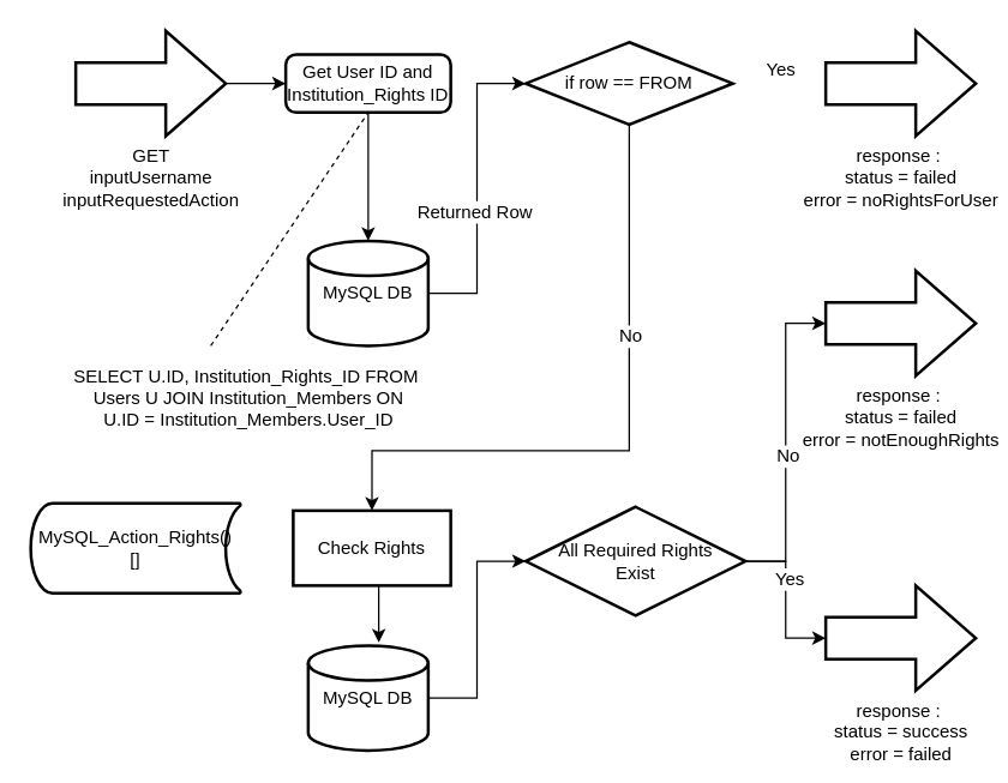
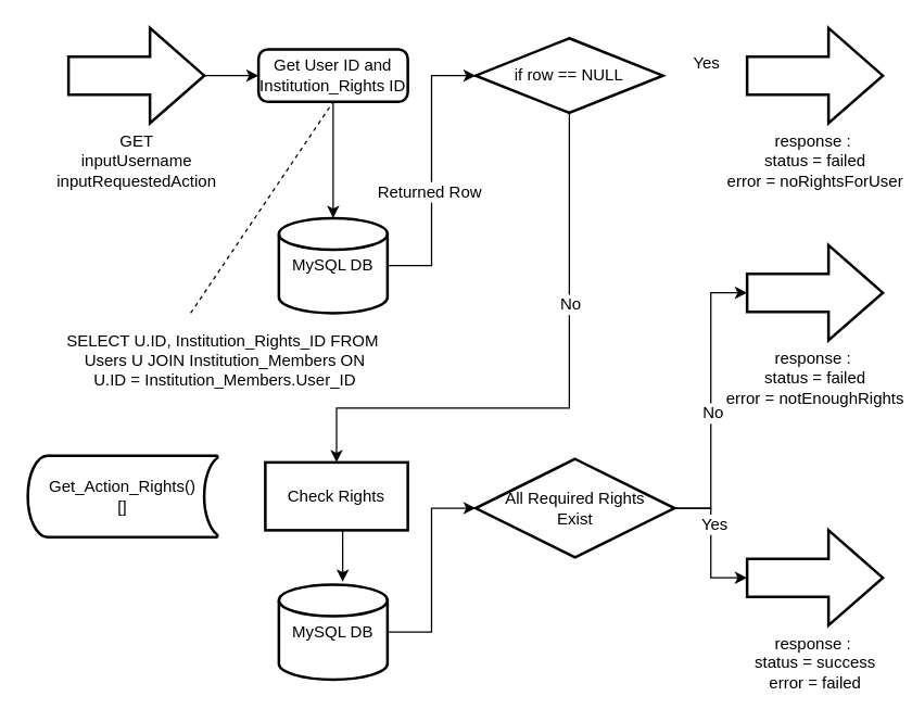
  <mxCell id="0" />
  <mxCell id="1" parent="0" />
  <mxCell id="2" style="edgeStyle=orthogonalEdgeStyle;rounded=0;orthogonalLoop=1;jettySize=auto;html=1;exitX=1;exitY=0.5;exitDx=0;exitDy=0;exitPerimeter=0;entryX=0;entryY=0.5;entryDx=0;entryDy=0;" edge="1" parent="1" source="3"><mxGeometry relative="1" as="geometry"><mxPoint x="190" y="55" as="targetPoint" /></mxGeometry></mxCell>
  <mxCell id="3" value="GET&lt;br&gt;inputUsername&lt;br&gt;inputRequestedAction" style="verticalLabelPosition=bottom;verticalAlign=top;html=1;strokeWidth=2;shape=mxgraph.arrows2.arrow;dy=0.6;dx=40;notch=0;" vertex="1" parent="1"><mxGeometry x="50" y="20" width="100" height="70" as="geometry" /></mxCell>
  <mxCell id="4" style="edgeStyle=orthogonalEdgeStyle;rounded=0;orthogonalLoop=1;jettySize=auto;html=1;entryX=0.5;entryY=0;entryDx=0;entryDy=0;entryPerimeter=0;" edge="1" parent="1" source="5" target="8"><mxGeometry relative="1" as="geometry"><Array as="points"><mxPoint x="245" y="110" /><mxPoint x="245" y="110" /></Array></mxGeometry></mxCell>
  <mxCell id="5" value="Get User ID and Institution_Rights ID" style="rounded=1;whiteSpace=wrap;html=1;absoluteArcSize=1;arcSize=14;strokeWidth=2;" vertex="1" parent="1"><mxGeometry x="190" y="35.63" width="110" height="38.75" as="geometry" /></mxCell>
  <mxCell id="6" style="edgeStyle=orthogonalEdgeStyle;rounded=0;orthogonalLoop=1;jettySize=auto;html=1;entryX=0;entryY=0.5;entryDx=0;entryDy=0;entryPerimeter=0;" edge="1" parent="1" source="8" target="13"><mxGeometry relative="1" as="geometry" /></mxCell>
  <mxCell id="7" value="Returned Row" style="text;html=1;align=center;verticalAlign=middle;resizable=0;points=[];labelBackgroundColor=#ffffff;" vertex="1" connectable="0" parent="6"><mxGeometry x="-0.156" y="3" relative="1" as="geometry"><mxPoint x="1" as="offset" /></mxGeometry></mxCell>
  <mxCell id="8" value="MySQL DB" style="strokeWidth=2;html=1;shape=mxgraph.flowchart.database;whiteSpace=wrap;" vertex="1" parent="1"><mxGeometry x="205" y="160" width="80" height="70" as="geometry" /></mxCell>
  <mxCell id="9" value="SELECT U.ID, Institution_Rights_ID FROM&amp;nbsp;&lt;br&gt;Users U JOIN Institution_Members ON&lt;br&gt;U.ID = Institution_Members.User_ID" style="text;html=1;align=center;verticalAlign=middle;resizable=0;points=[];autosize=1;" vertex="1" parent="1"><mxGeometry x="40" y="240" width="250" height="50" as="geometry" /></mxCell>
  <mxCell id="10" value="" style="endArrow=none;dashed=1;html=1;entryX=0.5;entryY=1;entryDx=0;entryDy=0;" edge="1" parent="1" target="5"><mxGeometry width="50" height="50" relative="1" as="geometry"><mxPoint x="140" y="230" as="sourcePoint" /><mxPoint x="250" y="100" as="targetPoint" /></mxGeometry></mxCell>
  <mxCell id="11" style="edgeStyle=orthogonalEdgeStyle;rounded=0;orthogonalLoop=1;jettySize=auto;html=1;entryX=0.5;entryY=0;entryDx=0;entryDy=0;" edge="1" parent="1" source="13" target="18"><mxGeometry relative="1" as="geometry"><Array as="points"><mxPoint x="419" y="300" /><mxPoint x="248" y="300" /></Array></mxGeometry></mxCell>
  <mxCell id="12" value="No" style="text;html=1;align=center;verticalAlign=middle;resizable=0;points=[];labelBackgroundColor=#ffffff;" vertex="1" connectable="0" parent="11"><mxGeometry x="-0.345" relative="1" as="geometry"><mxPoint y="1" as="offset" /></mxGeometry></mxCell>
- <mxCell id="13" value="if row == FROM" style="strokeWidth=2;html=1;shape=mxgraph.flowchart.decision;whiteSpace=wrap;" vertex="1" parent="1"><mxGeometry x="350" y="27.5" width="138" height="55" as="geometry" /></mxCell>
+ <mxCell id="13" value="if row == NULL" style="strokeWidth=2;html=1;shape=mxgraph.flowchart.decision;whiteSpace=wrap;" vertex="1" parent="1"><mxGeometry x="350" y="27.5" width="138" height="55" as="geometry" /></mxCell>
  <mxCell id="14" style="edgeStyle=orthogonalEdgeStyle;rounded=0;orthogonalLoop=1;jettySize=auto;html=1;exitX=0.5;exitY=1;exitDx=0;exitDy=0;exitPerimeter=0;" edge="1" parent="1" source="13" target="13"><mxGeometry relative="1" as="geometry" /></mxCell>
  <mxCell id="15" value="response :&amp;nbsp;&lt;br&gt;status = failed&lt;br&gt;error = noRightsForUser" style="verticalLabelPosition=bottom;verticalAlign=top;html=1;strokeWidth=2;shape=mxgraph.arrows2.arrow;dy=0.6;dx=40;notch=0;" vertex="1" parent="1"><mxGeometry x="550" y="20" width="100" height="70" as="geometry" /></mxCell>
  <mxCell id="16" value="Yes" style="text;html=1;align=center;verticalAlign=middle;resizable=0;points=[];autosize=1;" vertex="1" parent="1"><mxGeometry x="500" y="35.63" width="40" height="20" as="geometry" /></mxCell>
  <mxCell id="17" style="edgeStyle=orthogonalEdgeStyle;rounded=0;orthogonalLoop=1;jettySize=auto;html=1;exitX=0.5;exitY=1;exitDx=0;exitDy=0;entryX=0.588;entryY=-0.029;entryDx=0;entryDy=0;entryPerimeter=0;" edge="1" parent="1" source="18" target="21"><mxGeometry relative="1" as="geometry" /></mxCell>
  <mxCell id="18" value="Check Rights" style="whiteSpace=wrap;html=1;absoluteArcSize=1;arcSize=14;strokeWidth=2;rounded=0;" vertex="1" parent="1"><mxGeometry x="195" y="340" width="105" height="50" as="geometry" /></mxCell>
- <mxCell id="19" value="MySQL_Action_Rights()&lt;br&gt;[]" style="strokeWidth=2;html=1;shape=mxgraph.flowchart.stored_data;whiteSpace=wrap;" vertex="1" parent="1"><mxGeometry x="20" y="335" width="140" height="60" as="geometry" /></mxCell>
+ <mxCell id="19" value="Get_Action_Rights()&lt;br&gt;[]" style="strokeWidth=2;html=1;shape=mxgraph.flowchart.stored_data;whiteSpace=wrap;" vertex="1" parent="1"><mxGeometry x="20" y="335" width="140" height="60" as="geometry" /></mxCell>
  <mxCell id="20" style="edgeStyle=orthogonalEdgeStyle;rounded=0;orthogonalLoop=1;jettySize=auto;html=1;entryX=0;entryY=0.5;entryDx=0;entryDy=0;entryPerimeter=0;" edge="1" parent="1" source="21" target="26"><mxGeometry relative="1" as="geometry" /></mxCell>
  <mxCell id="21" value="MySQL DB" style="strokeWidth=2;html=1;shape=mxgraph.flowchart.database;whiteSpace=wrap;" vertex="1" parent="1"><mxGeometry x="205" y="430" width="80" height="70" as="geometry" /></mxCell>
  <mxCell id="22" style="edgeStyle=orthogonalEdgeStyle;rounded=0;orthogonalLoop=1;jettySize=auto;html=1;entryX=0;entryY=0.5;entryDx=0;entryDy=0;entryPerimeter=0;" edge="1" parent="1" source="26" target="27"><mxGeometry relative="1" as="geometry" /></mxCell>
  <mxCell id="23" value="Yes" style="text;html=1;align=center;verticalAlign=middle;resizable=0;points=[];labelBackgroundColor=#ffffff;" vertex="1" connectable="0" parent="22"><mxGeometry x="-0.488" y="-11" relative="1" as="geometry"><mxPoint x="13" y="11" as="offset" /></mxGeometry></mxCell>
  <mxCell id="24" style="edgeStyle=orthogonalEdgeStyle;rounded=0;orthogonalLoop=1;jettySize=auto;html=1;entryX=0;entryY=0.5;entryDx=0;entryDy=0;entryPerimeter=0;" edge="1" parent="1" source="26" target="28"><mxGeometry relative="1" as="geometry" /></mxCell>
  <mxCell id="25" value="No" style="text;html=1;align=center;verticalAlign=middle;resizable=0;points=[];labelBackgroundColor=#ffffff;" vertex="1" connectable="0" parent="24"><mxGeometry x="-0.09" y="-1" relative="1" as="geometry"><mxPoint as="offset" /></mxGeometry></mxCell>
  <mxCell id="26" value="All Required Rights&lt;br&gt;Exist" style="strokeWidth=2;html=1;shape=mxgraph.flowchart.decision;whiteSpace=wrap;" vertex="1" parent="1"><mxGeometry x="350" y="337.5" width="146.5" height="72.5" as="geometry" /></mxCell>
  <mxCell id="27" value="response :&amp;nbsp;&lt;br&gt;status = success&lt;br&gt;error = failed" style="verticalLabelPosition=bottom;verticalAlign=top;html=1;strokeWidth=2;shape=mxgraph.arrows2.arrow;dy=0.6;dx=40;notch=0;" vertex="1" parent="1"><mxGeometry x="550" y="390" width="100" height="70" as="geometry" /></mxCell>
  <mxCell id="28" value="response :&amp;nbsp;&lt;br&gt;status = failed&lt;br&gt;error = notEnoughRights" style="verticalLabelPosition=bottom;verticalAlign=top;html=1;strokeWidth=2;shape=mxgraph.arrows2.arrow;dy=0.6;dx=40;notch=0;" vertex="1" parent="1"><mxGeometry x="550" y="180" width="100" height="70" as="geometry" /></mxCell>
